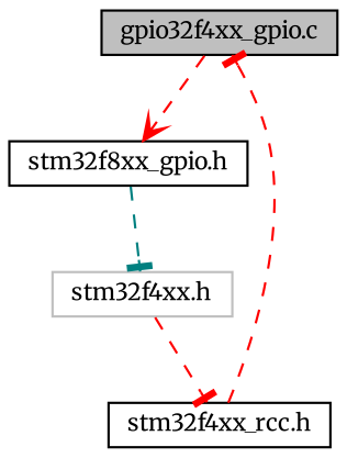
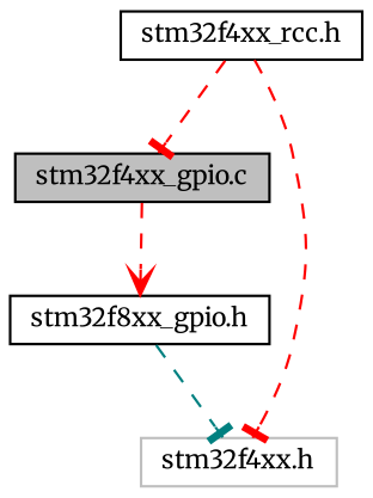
  digraph {
    fontname=Merriweather
    node [color=black fillcolor=white fontname=Merriweather fontsize=10 shape=record style=filled]
    edge [arrowhead=tee color=red fontname=Merriweather fontsize=10 labelfontname=Helvetica labelfontsize=10 style=dashed]
-   n1 [fillcolor=grey75 fontcolor=black height=0.2 label="gpio32f4xx_gpio.c" width=0.4]
+   n1 [fillcolor=grey75 fontcolor=black height=0.2 label="stm32f4xx_gpio.c" width=0.4]
    n2 [height=0.2 label="stm32f8xx_gpio.h" width=0.4]
    n3 [color=grey75 height=0.2 label="stm32f4xx.h" width=0.4]
    n4 [height=0.2 label="stm32f4xx_rcc.h" width=0.4]
    n1 -> n2 [arrowhead=vee]
    n2 -> n3 [color=teal]
    n4 -> n1
-   n3 -> n4
+   n4 -> n3
  }
